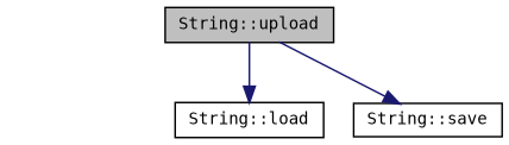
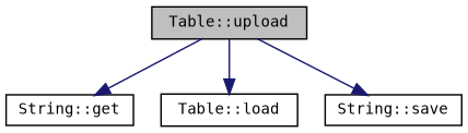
  digraph {
    fontname="DejaVu Sans Mono"
    rankdir=TB
    node [color=black fillcolor=white fontname="DejaVu Sans Mono" fontsize=10 shape=record style=filled]
    edge [color=midnightblue fontname="DejaVu Sans Mono" fontsize=10 labelfontname=Helvetica labelfontsize=10 style=solid]
-   n1 [fillcolor=grey75 fontcolor=black height=0.2 label="String::upload" width=0.4]
-   n3 [height=0.2 label="String::load" width=0.4]
+   n1 [fillcolor=grey75 fontcolor=black height=0.2 label="Table::upload" width=0.4]
+   n2 [height=0.2 label="String::get" width=0.4]
+   n3 [height=0.2 label="Table::load" width=0.4]
    n4 [height=0.2 label="String::save" width=0.4]
+   n1 -> n2
    n1 -> n3
    n1 -> n4
  }
